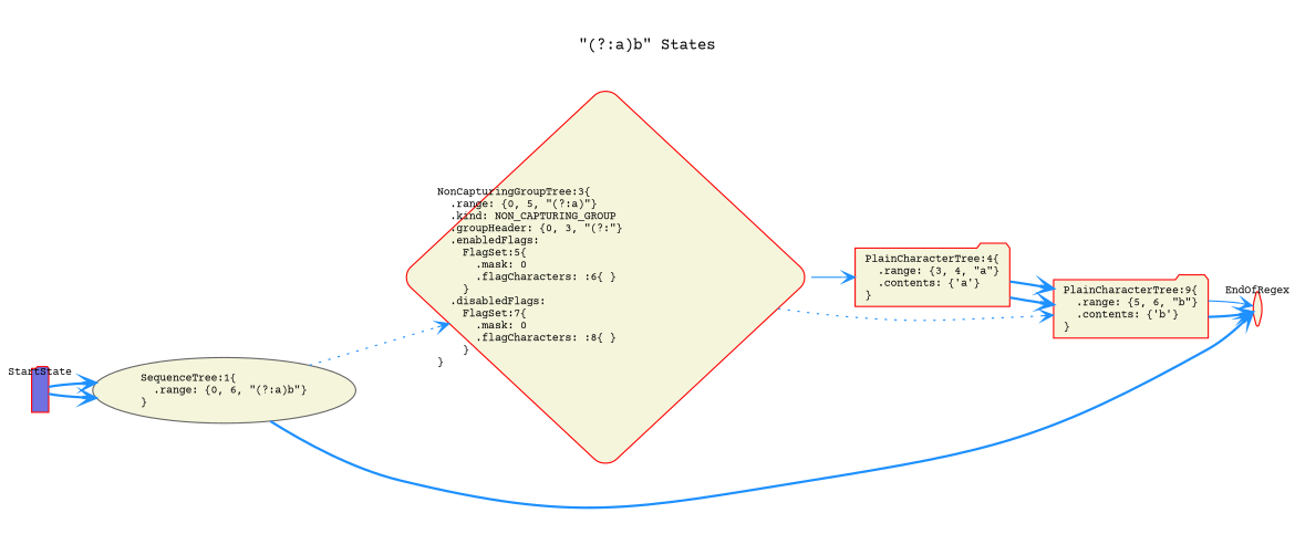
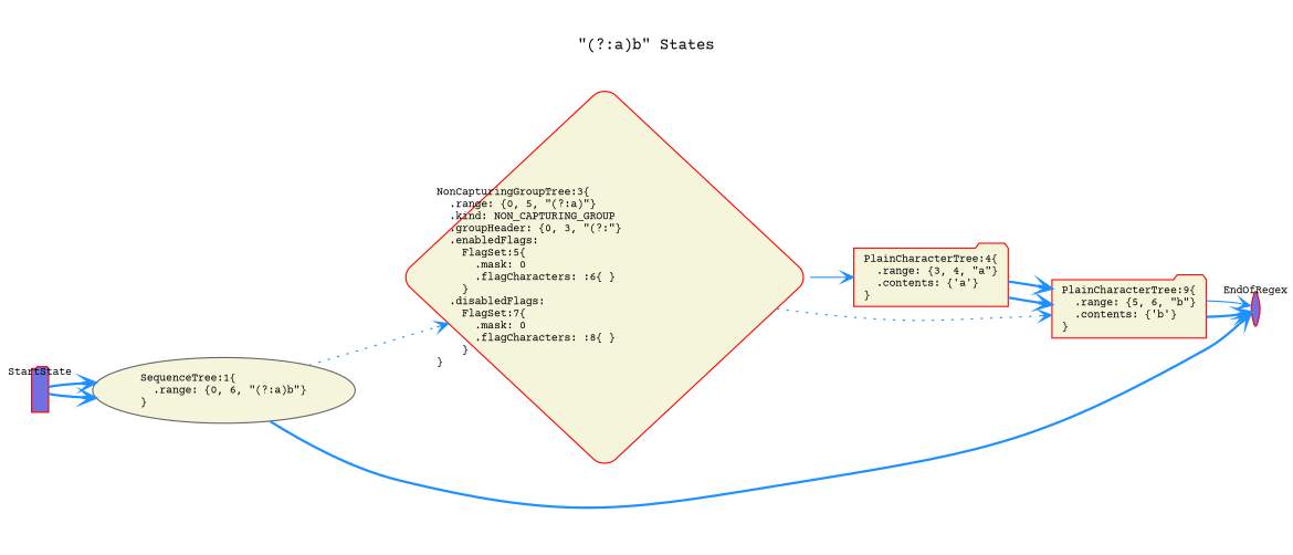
  digraph {
    fontname="Courier Prime"
    fontsize=13
    label="\"(?:a)b\" States"
    labelloc=t
    rankdir=LR
    node [color=red fillcolor=Beige fixedsize=false fontname="Courier Prime" fontsize=9 shape=folder style="rounded,filled"]
    edge [arrowhead=vee arrowtail=none color=DodgerBlue dir=both fontcolor=MediumBlue fontname="Courier Prime" fontsize=9 style=bold]
    n1 [color=gray40 label="SequenceTree:1\{\l  .range: \{0, 6, \"(?:a)b\"\}\l\}\l" shape=ellipse width=0.75]
    n2 [label="NonCapturingGroupTree:3\{\l  .range: \{0, 5, \"(?:a)\"\}\l  .kind: NON_CAPTURING_GROUP\l  .groupHeader: \{0, 3, \"(?:\"\}\l  .enabledFlags:\l    FlagSet:5\{\l      .mask: 0\l      .flagCharacters: :6\{ \}\l    \}\l  .disabledFlags:\l    FlagSet:7\{\l      .mask: 0\l      .flagCharacters: :8\{ \}\l    \}\l\}\l" shape=diamond width=0.75]
-   n3 [fixedsize=true label="EndOfRegex\l\l\l\l" shape=diamond width=0.12]
+   n3 [fillcolor="#7070E0" fixedsize=true label="EndOfRegex\l\l\l\l" shape=diamond width=0.12]
    n4 [label="PlainCharacterTree:4\{\l  .range: \{3, 4, \"a\"\}\l  .contents: \{'a'\}\l\}\l" width=0.75]
    n5 [label="PlainCharacterTree:9\{\l  .range: \{5, 6, \"b\"\}\l  .contents: \{'b'\}\l\}\l" width=0.75]
    n6 [fillcolor="#7070E0" fixedsize=true label="StartState\l\l\l\l" width=0.20]
    n1 -> n2 [style=dotted]
    n1 -> n3
    n2 -> n4 [style=solid]
    n2 -> n5 [style=dotted]
    n4 -> n5
    n4 -> n5
    n5 -> n3
    n5 -> n3 [style=solid]
    n6 -> n1
    n6 -> n1
  }
